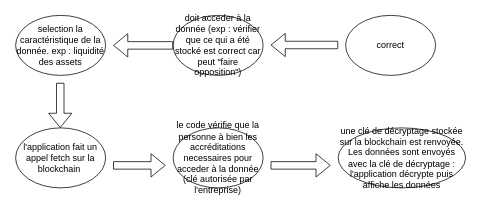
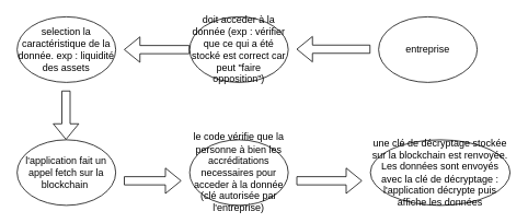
  <mxCell id="0" />
  <mxCell id="1" parent="0" />
  <mxCell id="2" value="doit acceder à la donnée (exp : vérifier que ce qui a été stocké est correct car peut &quot;faire opposition&quot;)" style="ellipse;whiteSpace=wrap;html=1;" vertex="1" parent="1"><mxGeometry x="230" y="20" width="120" height="80" as="geometry" /></mxCell>
- <mxCell id="3" value="correct" style="ellipse;whiteSpace=wrap;html=1;" vertex="1" parent="1"><mxGeometry x="460" y="20" width="120" height="80" as="geometry" /></mxCell>
+ <mxCell id="3" value="entreprise" style="ellipse;whiteSpace=wrap;html=1;" vertex="1" parent="1"><mxGeometry x="460" y="20" width="120" height="80" as="geometry" /></mxCell>
  <mxCell id="4" value="" style="shape=flexArrow;endArrow=classic;html=1;rounded=0;" edge="1" parent="1"><mxGeometry width="50" height="50" relative="1" as="geometry"><mxPoint x="450" y="59.5" as="sourcePoint" /><mxPoint x="360" y="59.5" as="targetPoint" /></mxGeometry></mxCell>
  <mxCell id="5" value="le code vérifie que la personne à bien les accréditations necessaires pour acceder à la donnée (clé autorisée par l'entreprise)" style="ellipse;whiteSpace=wrap;html=1;" vertex="1" parent="1"><mxGeometry x="230" y="170" width="120" height="80" as="geometry" /></mxCell>
  <mxCell id="6" value="une clé de décryptage stockée sur la blockchain est renvoyée. Les données sont envoyés avec la clé de décryptage : l'application décrypte puis affiche les données" style="ellipse;whiteSpace=wrap;html=1;" vertex="1" parent="1"><mxGeometry x="450" y="170" width="170" height="80" as="geometry" /></mxCell>
  <mxCell id="7" value="" style="shape=flexArrow;endArrow=classic;html=1;rounded=0;exitX=0;exitY=0.5;exitDx=0;exitDy=0;" edge="1" parent="1" source="2"><mxGeometry width="50" height="50" relative="1" as="geometry"><mxPoint x="110" y="80" as="sourcePoint" /><mxPoint x="150" y="60" as="targetPoint" /></mxGeometry></mxCell>
  <mxCell id="8" value="selection la caractéristique de la donnée. exp : liquidité des assets" style="ellipse;whiteSpace=wrap;html=1;" vertex="1" parent="1"><mxGeometry x="20" y="20" width="120" height="80" as="geometry" /></mxCell>
  <mxCell id="9" value="" style="shape=flexArrow;endArrow=classic;html=1;rounded=0;" edge="1" parent="1"><mxGeometry width="50" height="50" relative="1" as="geometry"><mxPoint x="79.5" y="110" as="sourcePoint" /><mxPoint x="79.5" y="170" as="targetPoint" /></mxGeometry></mxCell>
  <mxCell id="10" value="l'application fait un appel fetch sur la blockchain&amp;nbsp;" style="ellipse;whiteSpace=wrap;html=1;" vertex="1" parent="1"><mxGeometry x="20" y="170" width="120" height="80" as="geometry" /></mxCell>
  <mxCell id="11" value="" style="shape=flexArrow;endArrow=classic;html=1;rounded=0;" edge="1" parent="1"><mxGeometry width="50" height="50" relative="1" as="geometry"><mxPoint x="150" y="220" as="sourcePoint" /><mxPoint x="220" y="220" as="targetPoint" /></mxGeometry></mxCell>
  <mxCell id="12" value="" style="shape=flexArrow;endArrow=classic;html=1;rounded=0;" edge="1" parent="1"><mxGeometry width="50" height="50" relative="1" as="geometry"><mxPoint x="360" y="220" as="sourcePoint" /><mxPoint x="440" y="220" as="targetPoint" /></mxGeometry></mxCell>
